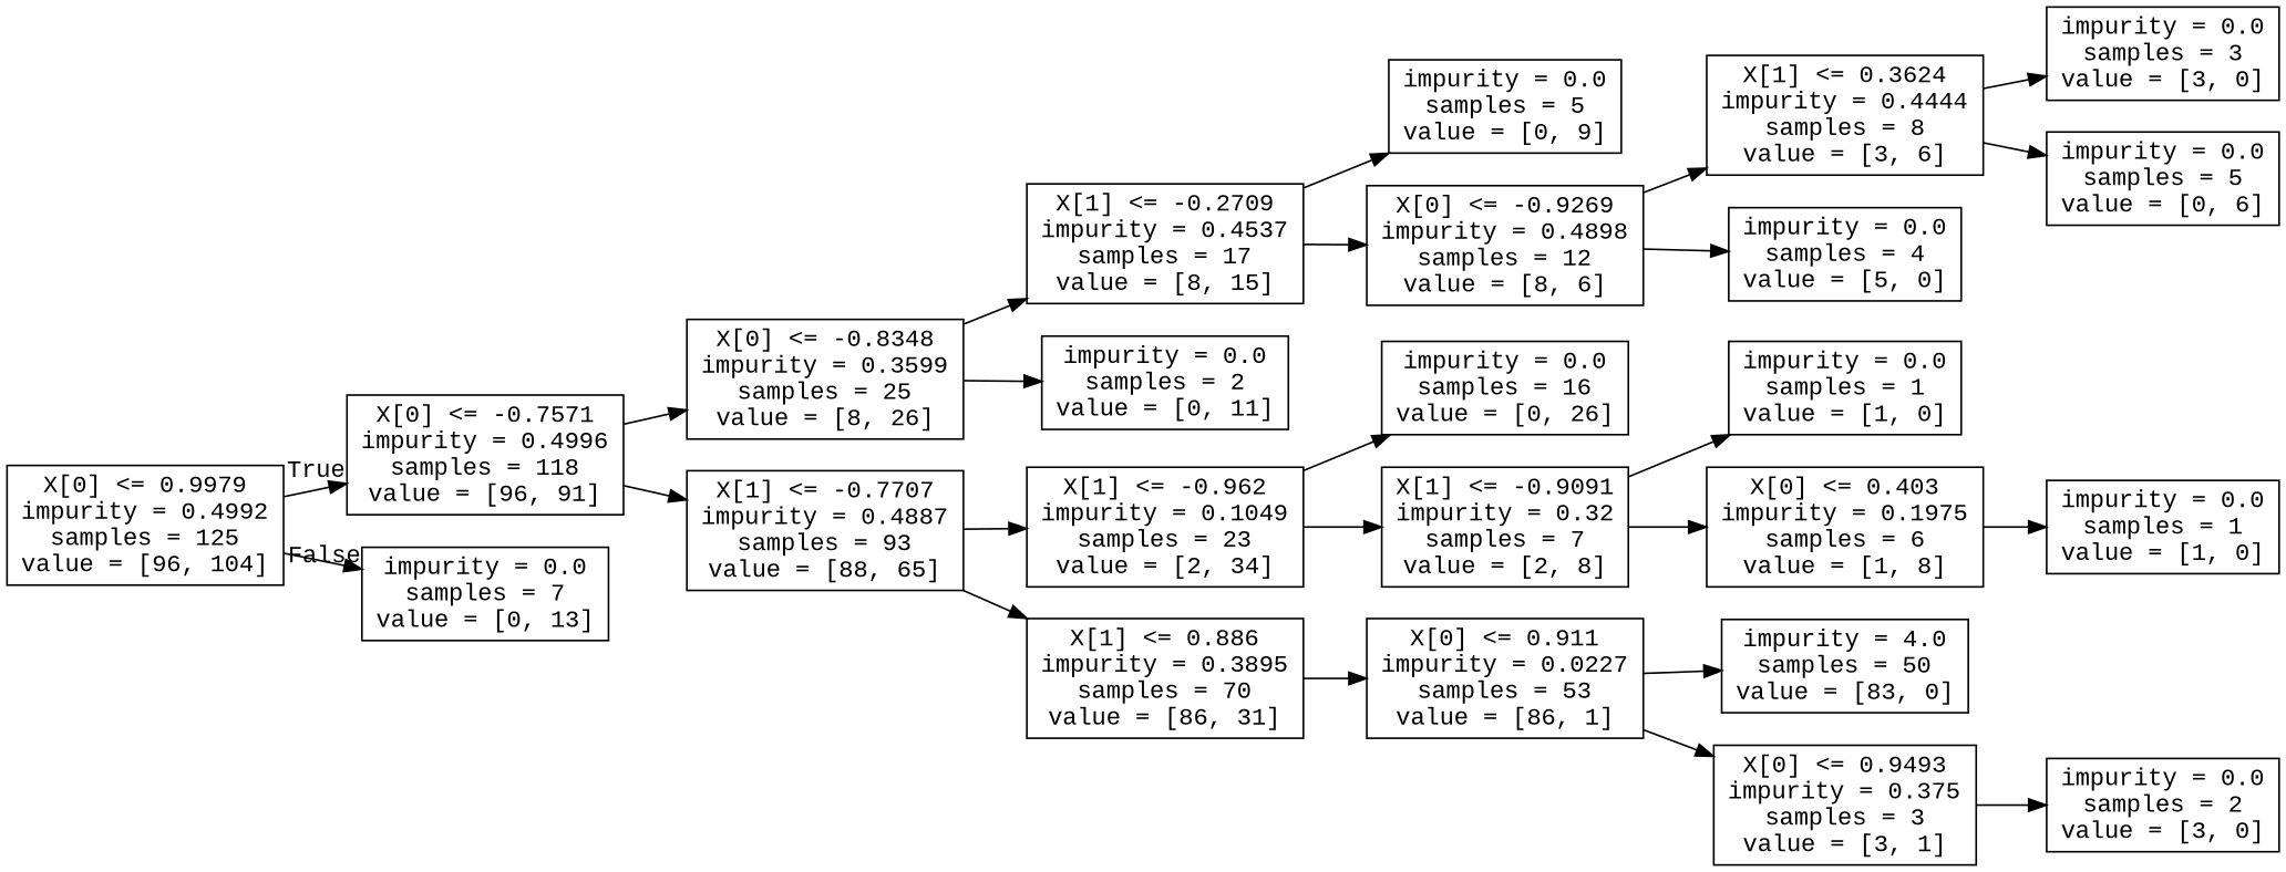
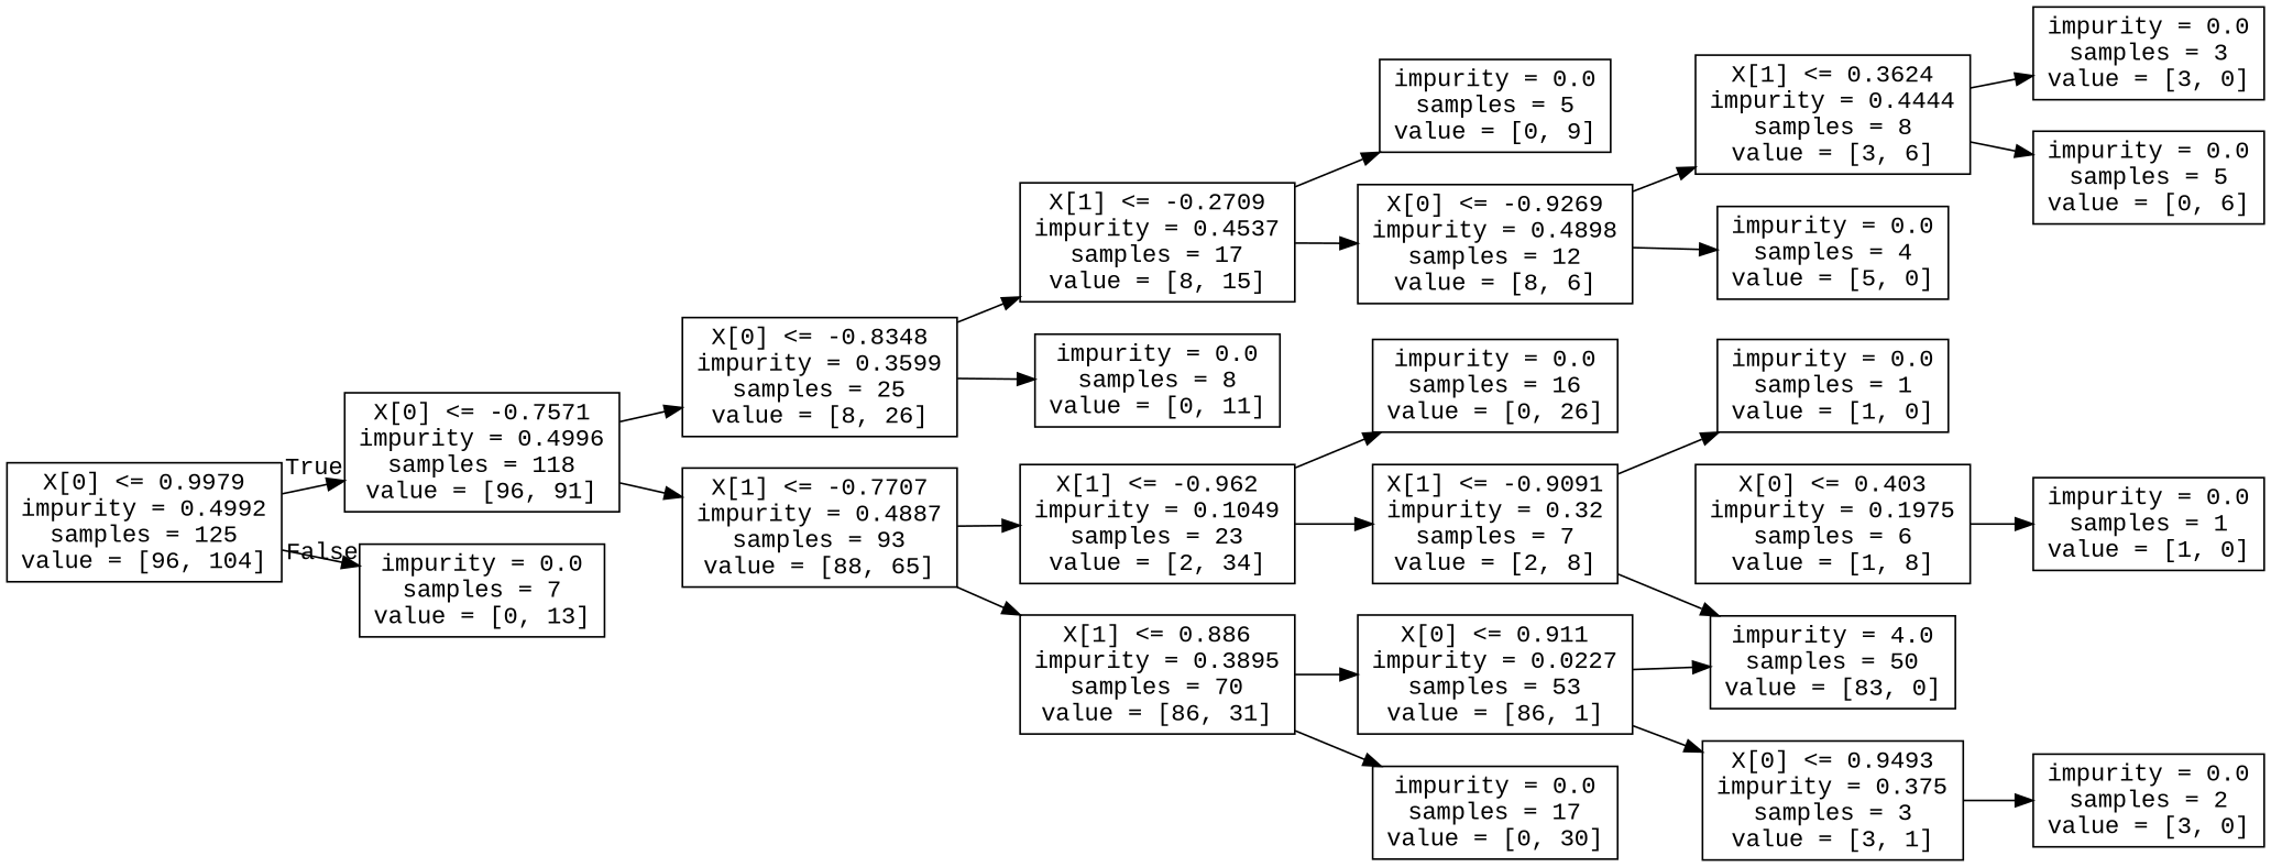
  digraph {
    fontname="Liberation Mono"
    rankdir=LR
    node [fontname="Liberation Mono" shape=box]
    edge [fontname="Liberation Mono"]
    n1 [label="X[0] <= 0.9979\nimpurity = 0.4992\nsamples = 125\nvalue = [96, 104]"]
    n2 [label="X[0] <= -0.7571\nimpurity = 0.4996\nsamples = 118\nvalue = [96, 91]"]
    n3 [label="impurity = 0.0\nsamples = 7\nvalue = [0, 13]"]
    n4 [label="X[0] <= -0.8348\nimpurity = 0.3599\nsamples = 25\nvalue = [8, 26]"]
    n5 [label="X[1] <= -0.7707\nimpurity = 0.4887\nsamples = 93\nvalue = [88, 65]"]
    n6 [label="X[1] <= -0.2709\nimpurity = 0.4537\nsamples = 17\nvalue = [8, 15]"]
-   n7 [label="impurity = 0.0\nsamples = 2\nvalue = [0, 11]"]
+   n7 [label="impurity = 0.0\nsamples = 8\nvalue = [0, 11]"]
    n8 [label="X[1] <= -0.962\nimpurity = 0.1049\nsamples = 23\nvalue = [2, 34]"]
    n9 [label="X[1] <= 0.886\nimpurity = 0.3895\nsamples = 70\nvalue = [86, 31]"]
    n10 [label="impurity = 0.0\nsamples = 5\nvalue = [0, 9]"]
    n11 [label="X[0] <= -0.9269\nimpurity = 0.4898\nsamples = 12\nvalue = [8, 6]"]
    n12 [label="X[1] <= 0.3624\nimpurity = 0.4444\nsamples = 8\nvalue = [3, 6]"]
    n13 [label="impurity = 0.0\nsamples = 4\nvalue = [5, 0]"]
    n14 [label="impurity = 0.0\nsamples = 3\nvalue = [3, 0]"]
    n15 [label="impurity = 0.0\nsamples = 5\nvalue = [0, 6]"]
    n16 [label="impurity = 0.0\nsamples = 16\nvalue = [0, 26]"]
    n17 [label="X[1] <= -0.9091\nimpurity = 0.32\nsamples = 7\nvalue = [2, 8]"]
    n18 [label="X[0] <= 0.911\nimpurity = 0.0227\nsamples = 53\nvalue = [86, 1]"]
+   n19 [label="impurity = 0.0\nsamples = 17\nvalue = [0, 30]"]
    n20 [label="impurity = 0.0\nsamples = 1\nvalue = [1, 0]"]
    n21 [label="X[0] <= 0.403\nimpurity = 0.1975\nsamples = 6\nvalue = [1, 8]"]
    n22 [label="impurity = 0.0\nsamples = 1\nvalue = [1, 0]"]
    n23 [label="impurity = 4.0\nsamples = 50\nvalue = [83, 0]"]
    n24 [label="X[0] <= 0.9493\nimpurity = 0.375\nsamples = 3\nvalue = [3, 1]"]
    n25 [label="impurity = 0.0\nsamples = 2\nvalue = [3, 0]"]
    n1 -> n2 [headlabel=True labelangle=45 labeldistance=2.5]
    n1 -> n3 [headlabel=False labelangle=-45 labeldistance=2.5]
    n2 -> n4
    n2 -> n5
    n4 -> n6
    n4 -> n7
    n5 -> n8
    n5 -> n9
    n6 -> n10
    n6 -> n11
    n8 -> n16
    n8 -> n17
    n9 -> n18
+   n9 -> n19
    n11 -> n12
    n11 -> n13
    n12 -> n14
    n12 -> n15
    n17 -> n20
-   n17 -> n21
+   n17 -> n23
    n18 -> n23
    n18 -> n24
    n21 -> n22
    n24 -> n25
  }
